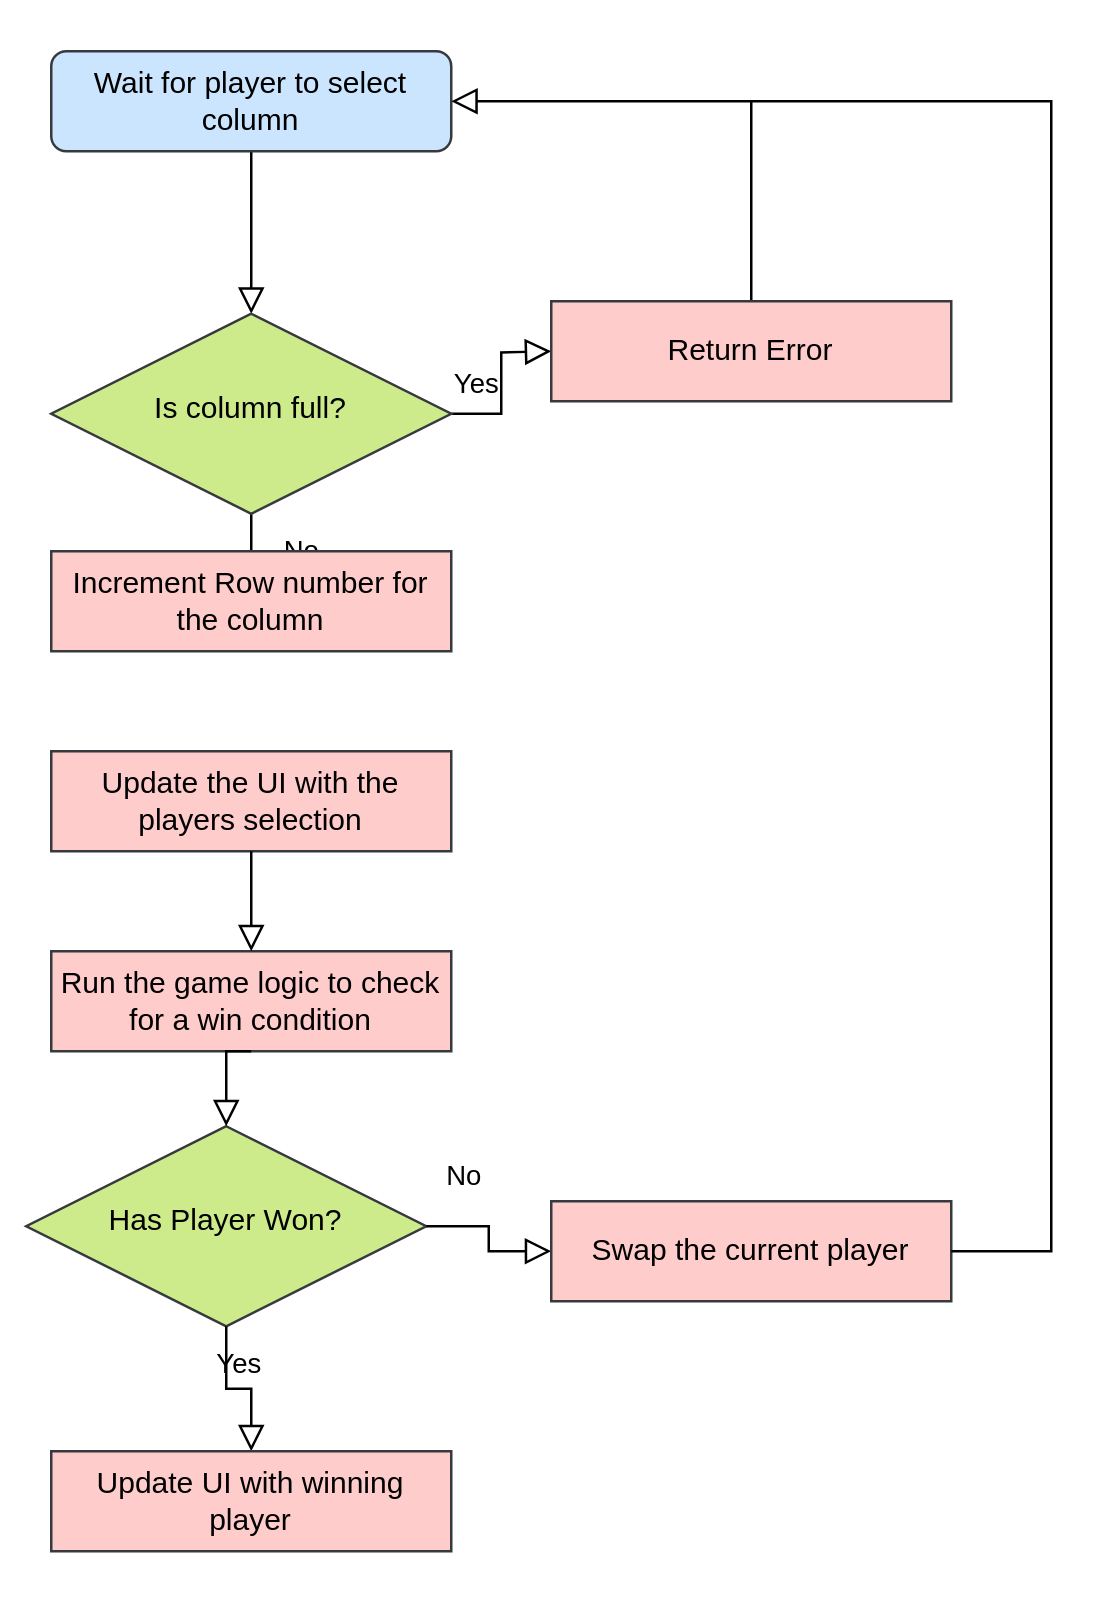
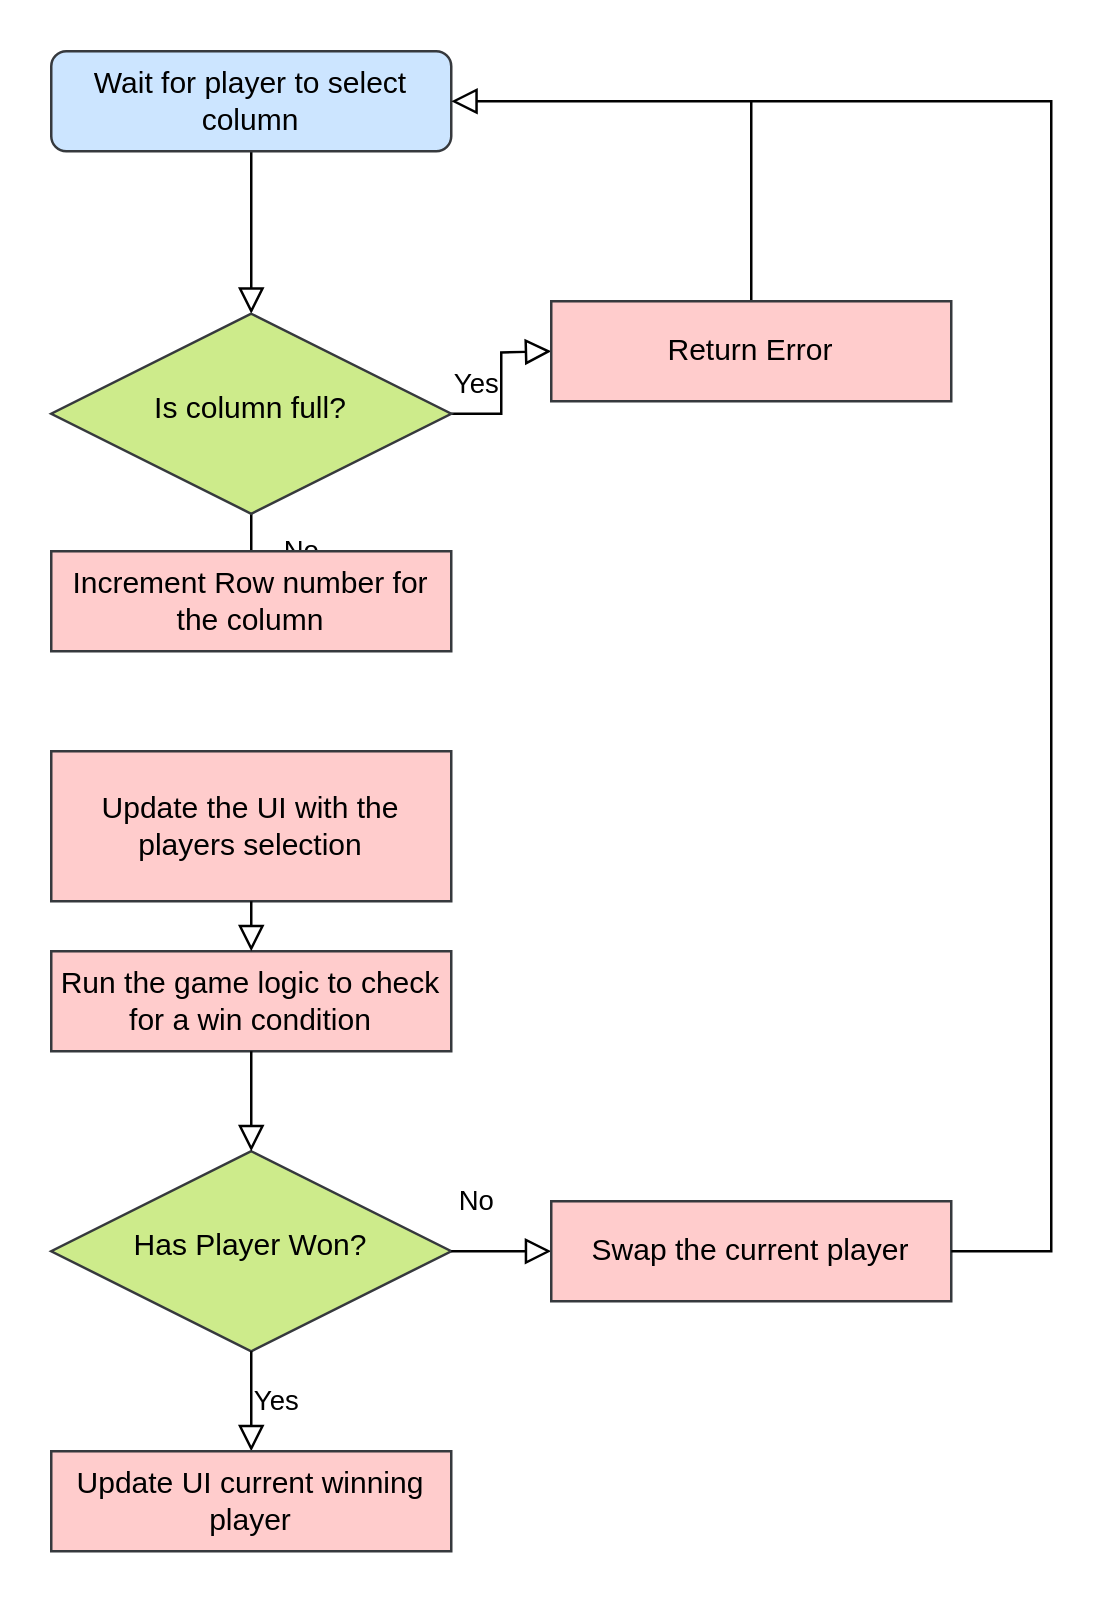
  <mxCell id="0" />
  <mxCell id="1" parent="0" />
  <mxCell id="2" value="" style="rounded=0;html=1;jettySize=auto;orthogonalLoop=1;fontSize=11;endArrow=block;endFill=0;endSize=8;strokeWidth=1;shadow=0;labelBackgroundColor=none;edgeStyle=orthogonalEdgeStyle;" parent="1" source="3" target="6" edge="1"><mxGeometry relative="1" as="geometry" /></mxCell>
  <mxCell id="3" value="Wait for player to select column" style="rounded=1;whiteSpace=wrap;html=1;fontSize=12;glass=0;strokeWidth=1;shadow=0;fillColor=#cce5ff;strokeColor=#36393d;" parent="1" vertex="1"><mxGeometry x="20" y="20" width="160" height="40" as="geometry" /></mxCell>
  <mxCell id="4" value="No" style="rounded=0;html=1;jettySize=auto;orthogonalLoop=1;fontSize=11;endArrow=block;endFill=0;endSize=8;strokeWidth=1;shadow=0;labelBackgroundColor=none;edgeStyle=orthogonalEdgeStyle;" parent="1" source="6" edge="1"><mxGeometry x="0.2" y="20" relative="1" as="geometry"><mxPoint as="offset" /><mxPoint x="100" y="220" as="targetPoint" /></mxGeometry></mxCell>
  <mxCell id="5" value="Yes" style="edgeStyle=orthogonalEdgeStyle;rounded=0;html=1;jettySize=auto;orthogonalLoop=1;fontSize=11;endArrow=block;endFill=0;endSize=8;strokeWidth=1;shadow=0;labelBackgroundColor=none;" parent="1" source="6" edge="1"><mxGeometry y="10" relative="1" as="geometry"><mxPoint as="offset" /><mxPoint x="220" y="140" as="targetPoint" /></mxGeometry></mxCell>
  <mxCell id="6" value="Is column full?" style="rhombus;whiteSpace=wrap;html=1;shadow=0;fontFamily=Helvetica;fontSize=12;align=center;strokeWidth=1;spacing=6;spacingTop=-4;fillColor=#cdeb8b;strokeColor=#36393d;" parent="1" vertex="1"><mxGeometry x="20" y="125" width="160" height="80" as="geometry" /></mxCell>
  <mxCell id="7" value="" style="rounded=0;html=1;jettySize=auto;orthogonalLoop=1;fontSize=11;endArrow=block;endFill=0;endSize=8;strokeWidth=1;shadow=0;labelBackgroundColor=none;edgeStyle=orthogonalEdgeStyle;exitX=0.5;exitY=0;exitDx=0;exitDy=0;entryX=1;entryY=0.5;entryDx=0;entryDy=0;" edge="1" parent="1" source="16" target="3"><mxGeometry relative="1" as="geometry"><mxPoint x="300" y="120" as="sourcePoint" /><mxPoint x="110" y="120" as="targetPoint" /></mxGeometry></mxCell>
  <mxCell id="8" value="Increment Row number for the column" style="rounded=0;whiteSpace=wrap;html=1;fillColor=#ffcccc;strokeColor=#36393d;" vertex="1" parent="1"><mxGeometry x="20" y="220" width="160" height="40" as="geometry" /></mxCell>
- <mxCell id="9" value="Has Player Won?" style="rhombus;whiteSpace=wrap;html=1;shadow=0;fontFamily=Helvetica;fontSize=12;align=center;strokeWidth=1;spacing=6;spacingTop=-4;fillColor=#cdeb8b;strokeColor=#36393d;" vertex="1" parent="1"><mxGeometry x="10" y="450" width="160" height="80" as="geometry" /></mxCell>
- <mxCell id="10" value="Update the UI with the players selection" style="rounded=0;whiteSpace=wrap;html=1;fillColor=#ffcccc;strokeColor=#36393d;" vertex="1" parent="1"><mxGeometry x="20" y="300" width="160" height="40" as="geometry" /></mxCell>
+ <mxCell id="9" value="Has Player Won?" style="rhombus;whiteSpace=wrap;html=1;shadow=0;fontFamily=Helvetica;fontSize=12;align=center;strokeWidth=1;spacing=6;spacingTop=-4;fillColor=#cdeb8b;strokeColor=#36393d;" vertex="1" parent="1"><mxGeometry x="20" y="460" width="160" height="80" as="geometry" /></mxCell>
+ <mxCell id="10" value="Update the UI with the players selection" style="rounded=0;whiteSpace=wrap;html=1;fillColor=#ffcccc;strokeColor=#36393d;" vertex="1" parent="1"><mxGeometry x="20" y="300" width="160" height="60" as="geometry" /></mxCell>
  <mxCell id="11" value="Run the game logic to check for a win condition" style="rounded=0;whiteSpace=wrap;html=1;fillColor=#ffcccc;strokeColor=#36393d;" vertex="1" parent="1"><mxGeometry x="20" y="380" width="160" height="40" as="geometry" /></mxCell>
  <mxCell id="12" value="" style="rounded=0;html=1;jettySize=auto;orthogonalLoop=1;fontSize=11;endArrow=block;endFill=0;endSize=8;strokeWidth=1;shadow=0;labelBackgroundColor=none;edgeStyle=orthogonalEdgeStyle;exitX=0.5;exitY=1;exitDx=0;exitDy=0;entryX=0.5;entryY=0;entryDx=0;entryDy=0;" edge="1" parent="1" source="10" target="11"><mxGeometry relative="1" as="geometry"><mxPoint x="110" y="70" as="sourcePoint" /><mxPoint x="110" y="110" as="targetPoint" /></mxGeometry></mxCell>
  <mxCell id="13" value="" style="rounded=0;html=1;jettySize=auto;orthogonalLoop=1;fontSize=11;endArrow=block;endFill=0;endSize=8;strokeWidth=1;shadow=0;labelBackgroundColor=none;edgeStyle=orthogonalEdgeStyle;exitX=0.5;exitY=1;exitDx=0;exitDy=0;entryX=0.5;entryY=0;entryDx=0;entryDy=0;" edge="1" parent="1" source="11" target="9"><mxGeometry relative="1" as="geometry"><mxPoint x="110" y="70" as="sourcePoint" /><mxPoint x="110" y="110" as="targetPoint" /></mxGeometry></mxCell>
  <mxCell id="14" value="No" style="rounded=0;html=1;jettySize=auto;orthogonalLoop=1;fontSize=11;endArrow=block;endFill=0;endSize=8;strokeWidth=1;shadow=0;labelBackgroundColor=none;edgeStyle=orthogonalEdgeStyle;exitX=1;exitY=0.5;exitDx=0;exitDy=0;entryX=0;entryY=0.5;entryDx=0;entryDy=0;" edge="1" parent="1" source="9" target="15"><mxGeometry x="-0.5" y="20" relative="1" as="geometry"><mxPoint as="offset" /><mxPoint x="110" y="190" as="sourcePoint" /><mxPoint x="220" y="500" as="targetPoint" /></mxGeometry></mxCell>
  <mxCell id="15" value="Swap the current player" style="rounded=0;whiteSpace=wrap;html=1;fillColor=#ffcccc;strokeColor=#36393d;" vertex="1" parent="1"><mxGeometry x="220" y="480" width="160" height="40" as="geometry" /></mxCell>
  <mxCell id="16" value="Return Error" style="rounded=0;whiteSpace=wrap;html=1;fillColor=#ffcccc;strokeColor=#36393d;" vertex="1" parent="1"><mxGeometry x="220" y="120" width="160" height="40" as="geometry" /></mxCell>
  <mxCell id="17" value="" style="endArrow=none;html=1;shadow=0;entryX=1;entryY=0.5;entryDx=0;entryDy=0;rounded=0;" edge="1" parent="1" target="15"><mxGeometry width="50" height="50" relative="1" as="geometry"><mxPoint x="300" y="40" as="sourcePoint" /><mxPoint x="130" y="350" as="targetPoint" /><Array as="points"><mxPoint x="420" y="40" /><mxPoint x="420" y="500" /></Array></mxGeometry></mxCell>
  <mxCell id="18" value="Yes" style="edgeStyle=orthogonalEdgeStyle;rounded=0;html=1;jettySize=auto;orthogonalLoop=1;fontSize=11;endArrow=block;endFill=0;endSize=8;strokeWidth=1;shadow=0;labelBackgroundColor=none;exitX=0.5;exitY=1;exitDx=0;exitDy=0;entryX=0.5;entryY=0;entryDx=0;entryDy=0;" edge="1" parent="1" source="9" target="19"><mxGeometry y="10" relative="1" as="geometry"><mxPoint as="offset" /><mxPoint x="190" y="150" as="sourcePoint" /><mxPoint x="100" y="580" as="targetPoint" /></mxGeometry></mxCell>
- <mxCell id="19" value="Update UI with winning player" style="rounded=0;whiteSpace=wrap;html=1;fillColor=#ffcccc;strokeColor=#36393d;" vertex="1" parent="1"><mxGeometry x="20" y="580" width="160" height="40" as="geometry" /></mxCell>
+ <mxCell id="19" value="Update UI current winning player" style="rounded=0;whiteSpace=wrap;html=1;fillColor=#ffcccc;strokeColor=#36393d;" vertex="1" parent="1"><mxGeometry x="20" y="580" width="160" height="40" as="geometry" /></mxCell>
